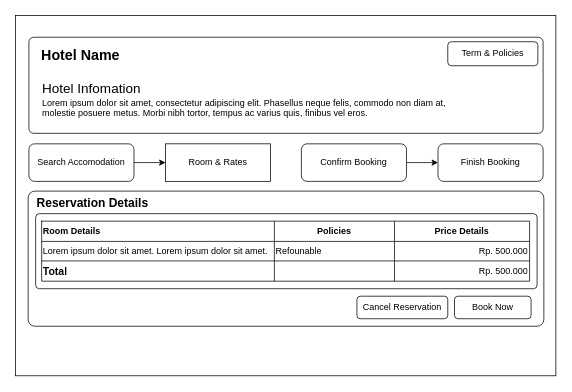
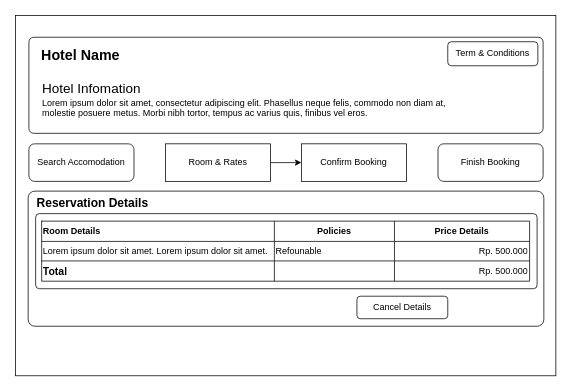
  <mxCell id="0" />
  <mxCell id="1" parent="0" />
  <mxCell id="2" value="" style="rounded=0;whiteSpace=wrap;html=1;" vertex="1" parent="1"><mxGeometry x="20" y="20" width="720" height="480" as="geometry" /></mxCell>
  <mxCell id="3" value="" style="rounded=1;whiteSpace=wrap;html=1;arcSize=5;" vertex="1" parent="1"><mxGeometry x="38" y="49" width="685" height="128" as="geometry" /></mxCell>
  <mxCell id="4" value="&lt;b&gt;&lt;font style=&quot;font-size: 19px;&quot;&gt;Hotel Name&lt;/font&gt;&lt;/b&gt;" style="text;html=1;align=center;verticalAlign=middle;whiteSpace=wrap;rounded=0;" vertex="1" parent="1"><mxGeometry x="38" y="49" width="138" height="50" as="geometry" /></mxCell>
- <mxCell id="5" value="Term &amp;amp; Policies" style="rounded=1;whiteSpace=wrap;html=1;" vertex="1" parent="1"><mxGeometry x="596" y="55" width="120" height="32" as="geometry" /></mxCell>
+ <mxCell id="5" value="Term &amp;amp; Conditions" style="rounded=1;whiteSpace=wrap;html=1;" vertex="1" parent="1"><mxGeometry x="596" y="55" width="120" height="32" as="geometry" /></mxCell>
  <mxCell id="6" value="&lt;font style=&quot;font-size: 18px;&quot;&gt;Hotel Infomation&lt;/font&gt;&lt;div&gt;Lorem ipsum dolor sit amet, consectetur adipiscing elit. Phasellus neque felis, commodo non diam at,&amp;nbsp;&lt;/div&gt;&lt;div&gt;molestie posuere metus. Morbi nibh tortor, tempus ac varius quis, finibus vel eros.&lt;/div&gt;" style="text;html=1;align=left;verticalAlign=middle;resizable=0;points=[];autosize=1;strokeColor=none;fillColor=none;" vertex="1" parent="1"><mxGeometry x="54" y="102" width="559" height="62" as="geometry" /></mxCell>
- <mxCell id="7" style="edgeStyle=none;html=1;entryX=0;entryY=0.5;entryDx=0;entryDy=0;" edge="1" parent="1" source="8" target="10"><mxGeometry relative="1" as="geometry" /></mxCell>
  <mxCell id="8" value="Search Accomodation" style="rounded=1;whiteSpace=wrap;html=1;" vertex="1" parent="1"><mxGeometry x="38" y="191" width="140" height="50" as="geometry" /></mxCell>
+ <mxCell id="9" style="edgeStyle=none;html=1;entryX=0;entryY=0.5;entryDx=0;entryDy=0;" edge="1" parent="1" source="10" target="12"><mxGeometry relative="1" as="geometry" /></mxCell>
  <mxCell id="10" value="Room &amp;amp; Rates" style="whiteSpace=wrap;html=1;rounded=0;" vertex="1" parent="1"><mxGeometry x="220" y="191" width="140" height="50" as="geometry" /></mxCell>
- <mxCell id="11" style="edgeStyle=none;html=1;entryX=0;entryY=0.5;entryDx=0;entryDy=0;" edge="1" parent="1" source="12" target="13"><mxGeometry relative="1" as="geometry" /></mxCell>
- <mxCell id="12" value="Confirm Booking" style="rounded=1;whiteSpace=wrap;html=1;" vertex="1" parent="1"><mxGeometry x="401" y="191" width="140" height="50" as="geometry" /></mxCell>
+ <mxCell id="12" value="Confirm Booking" style="whiteSpace=wrap;html=1;rounded=0;" vertex="1" parent="1"><mxGeometry x="401" y="191" width="140" height="50" as="geometry" /></mxCell>
  <mxCell id="13" value="Finish Booking" style="rounded=1;whiteSpace=wrap;html=1;" vertex="1" parent="1"><mxGeometry x="583" y="191" width="140" height="50" as="geometry" /></mxCell>
  <mxCell id="14" value="" style="rounded=1;whiteSpace=wrap;html=1;arcSize=5;" vertex="1" parent="1"><mxGeometry x="37" y="254" width="687" height="180" as="geometry" /></mxCell>
  <mxCell id="15" value="&lt;b&gt;&lt;font style=&quot;font-size: 16px;&quot;&gt;Reservation Details&lt;/font&gt;&lt;/b&gt;" style="text;html=1;align=center;verticalAlign=middle;whiteSpace=wrap;rounded=0;" vertex="1" parent="1"><mxGeometry x="38" y="254" width="170" height="30" as="geometry" /></mxCell>
  <mxCell id="16" value="" style="rounded=1;whiteSpace=wrap;html=1;arcSize=5;" vertex="1" parent="1"><mxGeometry x="47" y="284" width="668" height="100" as="geometry" /></mxCell>
  <mxCell id="17" value="" style="shape=table;startSize=0;container=1;collapsible=0;childLayout=tableLayout;fontSize=16;columnLines=1;fixedRows=0;comic=0;shadow=0;swimlaneLine=1;" vertex="1" parent="1"><mxGeometry x="55" y="294" width="650" height="80" as="geometry" /></mxCell>
  <mxCell id="18" value="" style="shape=tableRow;horizontal=0;startSize=0;swimlaneHead=0;swimlaneBody=0;strokeColor=inherit;top=0;left=0;bottom=0;right=0;collapsible=0;dropTarget=0;fillColor=none;points=[[0,0.5],[1,0.5]];portConstraint=eastwest;fontSize=16;" vertex="1" parent="17"><mxGeometry width="650" height="27" as="geometry" /></mxCell>
  <mxCell id="19" value="&lt;font&gt;&lt;b&gt;Room Details&lt;/b&gt;&lt;/font&gt;" style="shape=partialRectangle;html=1;whiteSpace=wrap;connectable=0;strokeColor=inherit;overflow=hidden;fillColor=none;top=0;left=0;bottom=0;right=0;pointerEvents=1;fontSize=12;align=left;" vertex="1" parent="18"><mxGeometry width="310" height="27" as="geometry"><mxRectangle width="310" height="27" as="alternateBounds" /></mxGeometry></mxCell>
  <mxCell id="20" value="&lt;b&gt;Policies&lt;/b&gt;" style="shape=partialRectangle;html=1;whiteSpace=wrap;connectable=0;strokeColor=inherit;overflow=hidden;fillColor=none;top=0;left=0;bottom=0;right=0;pointerEvents=1;fontSize=12;" vertex="1" parent="18"><mxGeometry x="310" width="160" height="27" as="geometry"><mxRectangle width="160" height="27" as="alternateBounds" /></mxGeometry></mxCell>
  <mxCell id="21" value="&lt;b&gt;Price Details&lt;/b&gt;" style="shape=partialRectangle;html=1;whiteSpace=wrap;connectable=0;strokeColor=inherit;overflow=hidden;fillColor=none;top=0;left=0;bottom=0;right=0;pointerEvents=1;fontSize=12;" vertex="1" parent="18"><mxGeometry x="470" width="180" height="27" as="geometry"><mxRectangle width="180" height="27" as="alternateBounds" /></mxGeometry></mxCell>
  <mxCell id="22" value="" style="shape=tableRow;horizontal=0;startSize=0;swimlaneHead=0;swimlaneBody=0;strokeColor=inherit;top=0;left=0;bottom=0;right=0;collapsible=0;dropTarget=0;fillColor=none;points=[[0,0.5],[1,0.5]];portConstraint=eastwest;fontSize=16;" vertex="1" parent="17"><mxGeometry y="27" width="650" height="26" as="geometry" /></mxCell>
  <mxCell id="23" value="Lorem ipsum dolor sit amet.&amp;nbsp;&lt;span style=&quot;color: rgb(0, 0, 0);&quot;&gt;Lorem ipsum dolor sit amet.&lt;/span&gt;" style="shape=partialRectangle;html=1;whiteSpace=wrap;connectable=0;strokeColor=inherit;overflow=hidden;fillColor=none;top=0;left=0;bottom=0;right=0;pointerEvents=1;fontSize=12;align=left;" vertex="1" parent="22"><mxGeometry width="310" height="26" as="geometry"><mxRectangle width="310" height="26" as="alternateBounds" /></mxGeometry></mxCell>
  <mxCell id="24" value="Refounable" style="shape=partialRectangle;html=1;whiteSpace=wrap;connectable=0;strokeColor=inherit;overflow=hidden;fillColor=none;top=0;left=0;bottom=0;right=0;pointerEvents=1;fontSize=12;align=left;" vertex="1" parent="22"><mxGeometry x="310" width="160" height="26" as="geometry"><mxRectangle width="160" height="26" as="alternateBounds" /></mxGeometry></mxCell>
  <mxCell id="25" value="Rp. 500.000" style="shape=partialRectangle;html=1;whiteSpace=wrap;connectable=0;strokeColor=inherit;overflow=hidden;fillColor=none;top=0;left=0;bottom=0;right=0;pointerEvents=1;fontSize=12;align=right;" vertex="1" parent="22"><mxGeometry x="470" width="180" height="26" as="geometry"><mxRectangle width="180" height="26" as="alternateBounds" /></mxGeometry></mxCell>
  <mxCell id="26" value="" style="shape=tableRow;horizontal=0;startSize=0;swimlaneHead=0;swimlaneBody=0;strokeColor=inherit;top=0;left=0;bottom=0;right=0;collapsible=0;dropTarget=0;fillColor=none;points=[[0,0.5],[1,0.5]];portConstraint=eastwest;fontSize=16;" vertex="1" parent="17"><mxGeometry y="53" width="650" height="27" as="geometry" /></mxCell>
  <mxCell id="27" value="&lt;b&gt;&lt;font style=&quot;font-size: 14px;&quot;&gt;Total&lt;/font&gt;&lt;/b&gt;" style="shape=partialRectangle;html=1;whiteSpace=wrap;connectable=0;strokeColor=inherit;overflow=hidden;fillColor=none;top=0;left=0;bottom=0;right=0;pointerEvents=1;fontSize=12;align=left;" vertex="1" parent="26"><mxGeometry width="310" height="27" as="geometry"><mxRectangle width="310" height="27" as="alternateBounds" /></mxGeometry></mxCell>
  <mxCell id="28" value="" style="shape=partialRectangle;html=1;whiteSpace=wrap;connectable=0;strokeColor=inherit;overflow=hidden;fillColor=none;top=0;left=0;bottom=0;right=0;pointerEvents=1;fontSize=12;" vertex="1" parent="26"><mxGeometry x="310" width="160" height="27" as="geometry"><mxRectangle width="160" height="27" as="alternateBounds" /></mxGeometry></mxCell>
  <mxCell id="29" value="Rp. 500.000" style="shape=partialRectangle;html=1;whiteSpace=wrap;connectable=0;strokeColor=inherit;overflow=hidden;fillColor=none;top=0;left=0;bottom=0;right=0;pointerEvents=1;fontSize=12;align=right;" vertex="1" parent="26"><mxGeometry x="470" width="180" height="27" as="geometry"><mxRectangle width="180" height="27" as="alternateBounds" /></mxGeometry></mxCell>
- <mxCell id="30" value="Book Now" style="rounded=1;whiteSpace=wrap;html=1;" vertex="1" parent="1"><mxGeometry x="605" y="394" width="102" height="30" as="geometry" /></mxCell>
- <mxCell id="31" value="Cancel Reservation" style="rounded=1;whiteSpace=wrap;html=1;" vertex="1" parent="1"><mxGeometry x="475" y="394" width="121" height="30" as="geometry" /></mxCell>
+ <mxCell id="31" value="Cancel Details" style="rounded=1;whiteSpace=wrap;html=1;" vertex="1" parent="1"><mxGeometry x="475" y="394" width="121" height="30" as="geometry" /></mxCell>
